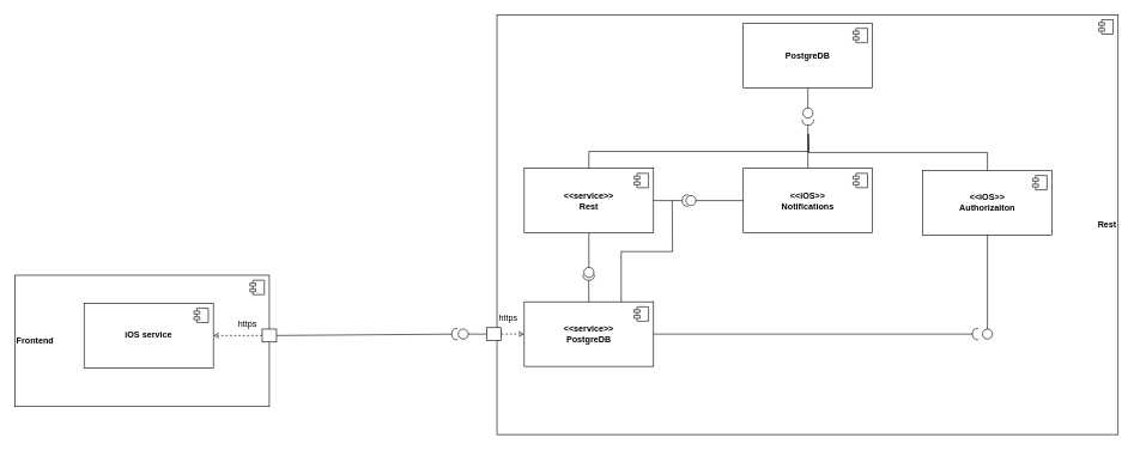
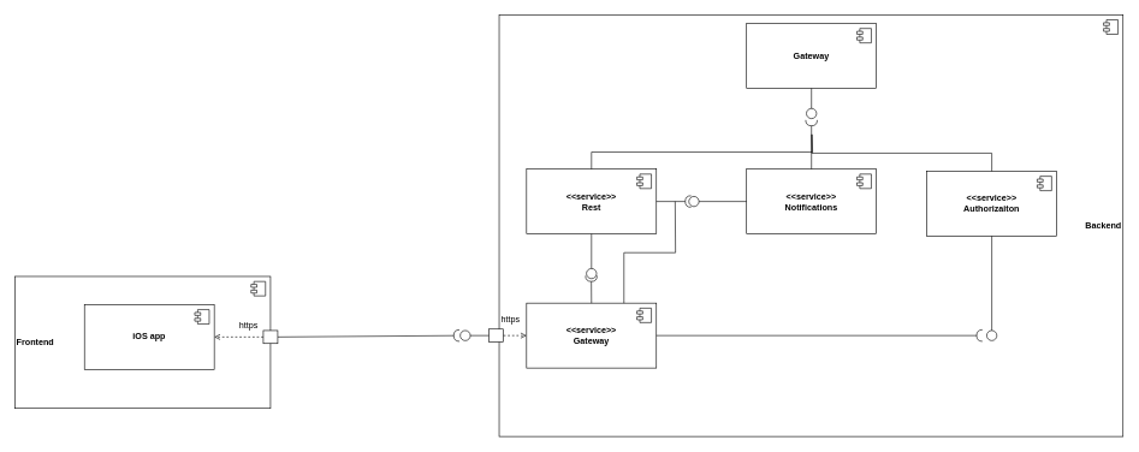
  <mxCell id="0" />
  <mxCell id="1" parent="0" />
- <mxCell id="2" value="&lt;div style=&quot;&quot;&gt;&lt;b style=&quot;text-align: center;&quot;&gt;Rest&lt;/b&gt;&lt;br&gt;&lt;/div&gt;" style="html=1;dropTarget=0;whiteSpace=wrap;align=right;" vertex="1" parent="1"><mxGeometry x="691" y="20" width="865" height="585" as="geometry" /></mxCell>
+ <mxCell id="2" value="&lt;div style=&quot;&quot;&gt;&lt;b style=&quot;text-align: center;&quot;&gt;Backend&lt;/b&gt;&lt;br&gt;&lt;/div&gt;" style="html=1;dropTarget=0;whiteSpace=wrap;align=right;" vertex="1" parent="1"><mxGeometry x="691" y="20" width="865" height="585" as="geometry" /></mxCell>
  <mxCell id="3" value="" style="shape=module;jettyWidth=8;jettyHeight=4;" vertex="1" parent="2"><mxGeometry x="1" width="20" height="20" relative="1" as="geometry"><mxPoint x="-27" y="7" as="offset" /></mxGeometry></mxCell>
  <mxCell id="4" value="&lt;div style=&quot;&quot;&gt;&lt;b style=&quot;background-color: initial;&quot;&gt;Frontend&lt;/b&gt;&lt;/div&gt;" style="html=1;dropTarget=0;whiteSpace=wrap;align=left;" vertex="1" parent="1"><mxGeometry x="20" y="383" width="354" height="183" as="geometry" /></mxCell>
  <mxCell id="5" value="" style="shape=module;jettyWidth=8;jettyHeight=4;" vertex="1" parent="4"><mxGeometry x="1" width="20" height="20" relative="1" as="geometry"><mxPoint x="-27" y="7" as="offset" /></mxGeometry></mxCell>
- <mxCell id="6" value="&lt;b&gt;iOS service&lt;/b&gt;" style="html=1;dropTarget=0;whiteSpace=wrap;" vertex="1" parent="1"><mxGeometry x="116" y="422" width="180" height="90" as="geometry" /></mxCell>
+ <mxCell id="6" value="&lt;b&gt;iOS app&lt;/b&gt;" style="html=1;dropTarget=0;whiteSpace=wrap;" vertex="1" parent="1"><mxGeometry x="116" y="422" width="180" height="90" as="geometry" /></mxCell>
  <mxCell id="7" value="" style="shape=module;jettyWidth=8;jettyHeight=4;" vertex="1" parent="6"><mxGeometry x="1" width="20" height="20" relative="1" as="geometry"><mxPoint x="-27" y="7" as="offset" /></mxGeometry></mxCell>
  <mxCell id="8" value="" style="endArrow=open;html=1;rounded=0;exitX=0;exitY=0.5;exitDx=0;exitDy=0;dashed=1;endFill=0;entryX=1;entryY=0.5;entryDx=0;entryDy=0;" edge="1" parent="1" source="25" target="6"><mxGeometry width="50" height="50" relative="1" as="geometry"><mxPoint x="-49" y="330" as="sourcePoint" /><mxPoint x="225" y="229" as="targetPoint" /></mxGeometry></mxCell>
- <mxCell id="9" value="&lt;div&gt;&lt;b&gt;&amp;lt;&amp;lt;service&amp;gt;&amp;gt;&lt;/b&gt;&lt;b&gt;&lt;br&gt;&lt;/b&gt;&lt;/div&gt;&lt;b&gt;PostgreDB&lt;/b&gt;" style="html=1;dropTarget=0;whiteSpace=wrap;" vertex="1" parent="1"><mxGeometry x="729" y="420" width="180" height="90" as="geometry" /></mxCell>
+ <mxCell id="9" value="&lt;div&gt;&lt;b&gt;&amp;lt;&amp;lt;service&amp;gt;&amp;gt;&lt;/b&gt;&lt;b&gt;&lt;br&gt;&lt;/b&gt;&lt;/div&gt;&lt;b&gt;Gateway&lt;/b&gt;" style="html=1;dropTarget=0;whiteSpace=wrap;" vertex="1" parent="1"><mxGeometry x="729" y="420" width="180" height="90" as="geometry" /></mxCell>
  <mxCell id="10" value="" style="shape=module;jettyWidth=8;jettyHeight=4;" vertex="1" parent="9"><mxGeometry x="1" width="20" height="20" relative="1" as="geometry"><mxPoint x="-27" y="7" as="offset" /></mxGeometry></mxCell>
  <mxCell id="11" value="" style="endArrow=halfCircle;html=1;rounded=0;endFill=0;exitX=1;exitY=0.5;exitDx=0;exitDy=0;" edge="1" parent="1" source="25"><mxGeometry width="50" height="50" relative="1" as="geometry"><mxPoint x="585" y="465" as="sourcePoint" /><mxPoint x="636" y="465" as="targetPoint" /></mxGeometry></mxCell>
  <mxCell id="12" value="" style="endArrow=circle;html=1;rounded=0;endFill=0;exitX=0;exitY=0.5;exitDx=0;exitDy=0;" edge="1" parent="1" source="13"><mxGeometry width="50" height="50" relative="1" as="geometry"><mxPoint x="668" y="459" as="sourcePoint" /><mxPoint x="636" y="465" as="targetPoint" /></mxGeometry></mxCell>
  <mxCell id="13" value="" style="fontStyle=0;labelPosition=right;verticalLabelPosition=middle;align=left;verticalAlign=middle;spacingLeft=2;html=1;" vertex="1" parent="1"><mxGeometry x="677" y="456" width="20" height="18" as="geometry" /></mxCell>
  <mxCell id="14" value="" style="endArrow=open;html=1;rounded=0;exitX=1;exitY=0.5;exitDx=0;exitDy=0;entryX=0;entryY=0.5;entryDx=0;entryDy=0;dashed=1;endFill=0;" edge="1" parent="1" source="13" target="9"><mxGeometry width="50" height="50" relative="1" as="geometry"><mxPoint x="695" y="510" as="sourcePoint" /><mxPoint x="727" y="510" as="targetPoint" /></mxGeometry></mxCell>
  <mxCell id="15" value="&lt;div&gt;&lt;b&gt;&amp;lt;&amp;lt;service&amp;gt;&amp;gt;&lt;/b&gt;&lt;/div&gt;&lt;b&gt;Rest&lt;/b&gt;" style="html=1;dropTarget=0;whiteSpace=wrap;" vertex="1" parent="1"><mxGeometry x="729" y="234" width="180" height="90" as="geometry" /></mxCell>
  <mxCell id="16" value="" style="shape=module;jettyWidth=8;jettyHeight=4;" vertex="1" parent="15"><mxGeometry x="1" width="20" height="20" relative="1" as="geometry"><mxPoint x="-27" y="7" as="offset" /></mxGeometry></mxCell>
  <mxCell id="17" value="" style="endArrow=circle;html=1;rounded=0;endFill=0;exitX=0.5;exitY=1;exitDx=0;exitDy=0;" edge="1" parent="1" source="15"><mxGeometry width="50" height="50" relative="1" as="geometry"><mxPoint x="818.74" y="358" as="sourcePoint" /><mxPoint x="819" y="387" as="targetPoint" /></mxGeometry></mxCell>
  <mxCell id="18" value="" style="endArrow=halfCircle;html=1;rounded=0;exitX=0.5;exitY=0;exitDx=0;exitDy=0;endFill=0;" edge="1" parent="1" source="9"><mxGeometry width="50" height="50" relative="1" as="geometry"><mxPoint x="818.74" y="427" as="sourcePoint" /><mxPoint x="818.74" y="382" as="targetPoint" /></mxGeometry></mxCell>
- <mxCell id="19" value="&lt;b&gt;&amp;lt;&amp;lt;iOS&amp;gt;&amp;gt;&lt;/b&gt;&lt;div&gt;&lt;b&gt;Notifications&lt;/b&gt;&lt;/div&gt;" style="html=1;dropTarget=0;whiteSpace=wrap;" vertex="1" parent="1"><mxGeometry x="1034" y="234" width="180" height="90" as="geometry" /></mxCell>
+ <mxCell id="19" value="&lt;b&gt;&amp;lt;&amp;lt;service&amp;gt;&amp;gt;&lt;/b&gt;&lt;div&gt;&lt;b&gt;Notifications&lt;/b&gt;&lt;/div&gt;" style="html=1;dropTarget=0;whiteSpace=wrap;" vertex="1" parent="1"><mxGeometry x="1034" y="234" width="180" height="90" as="geometry" /></mxCell>
  <mxCell id="20" value="" style="shape=module;jettyWidth=8;jettyHeight=4;" vertex="1" parent="19"><mxGeometry x="1" width="20" height="20" relative="1" as="geometry"><mxPoint x="-27" y="7" as="offset" /></mxGeometry></mxCell>
  <mxCell id="21" value="" style="endArrow=circle;html=1;rounded=0;exitX=0;exitY=0.5;exitDx=0;exitDy=0;endFill=0;" edge="1" parent="1" source="19"><mxGeometry width="50" height="50" relative="1" as="geometry"><mxPoint x="1052" y="724" as="sourcePoint" /><mxPoint x="953" y="279" as="targetPoint" /></mxGeometry></mxCell>
  <mxCell id="22" value="" style="endArrow=halfCircle;html=1;rounded=0;exitX=1;exitY=0.5;exitDx=0;exitDy=0;endFill=0;" edge="1" parent="1" source="15"><mxGeometry width="50" height="50" relative="1" as="geometry"><mxPoint x="909" y="389" as="sourcePoint" /><mxPoint x="957" y="279" as="targetPoint" /></mxGeometry></mxCell>
- <mxCell id="23" value="&lt;b&gt;&amp;lt;&amp;lt;iOS&amp;gt;&amp;gt;&lt;/b&gt;&lt;br&gt;&lt;div&gt;&lt;b&gt;Authorizaiton&lt;/b&gt;&lt;/div&gt;" style="html=1;dropTarget=0;whiteSpace=wrap;" vertex="1" parent="1"><mxGeometry x="1284" y="237" width="180" height="90" as="geometry" /></mxCell>
+ <mxCell id="23" value="&lt;b&gt;&amp;lt;&amp;lt;service&amp;gt;&amp;gt;&lt;/b&gt;&lt;br&gt;&lt;div&gt;&lt;b&gt;Authorizaiton&lt;/b&gt;&lt;/div&gt;" style="html=1;dropTarget=0;whiteSpace=wrap;" vertex="1" parent="1"><mxGeometry x="1284" y="237" width="180" height="90" as="geometry" /></mxCell>
  <mxCell id="24" value="" style="shape=module;jettyWidth=8;jettyHeight=4;" vertex="1" parent="23"><mxGeometry x="1" width="20" height="20" relative="1" as="geometry"><mxPoint x="-27" y="7" as="offset" /></mxGeometry></mxCell>
  <mxCell id="25" value="" style="fontStyle=0;labelPosition=right;verticalLabelPosition=middle;align=left;verticalAlign=middle;spacingLeft=2;html=1;" vertex="1" parent="1"><mxGeometry x="364" y="458" width="20" height="18" as="geometry" /></mxCell>
  <mxCell id="26" value="https" style="text;html=1;align=center;verticalAlign=middle;whiteSpace=wrap;rounded=0;" vertex="1" parent="1"><mxGeometry x="314" y="436" width="60" height="30" as="geometry" /></mxCell>
- <mxCell id="27" value="&lt;b&gt;PostgreDB&lt;/b&gt;" style="html=1;dropTarget=0;whiteSpace=wrap;" vertex="1" parent="1"><mxGeometry x="1034" y="32" width="180" height="90" as="geometry" /></mxCell>
+ <mxCell id="27" value="&lt;b&gt;Gateway&lt;/b&gt;" style="html=1;dropTarget=0;whiteSpace=wrap;" vertex="1" parent="1"><mxGeometry x="1034" y="32" width="180" height="90" as="geometry" /></mxCell>
  <mxCell id="28" value="" style="shape=module;jettyWidth=8;jettyHeight=4;" vertex="1" parent="27"><mxGeometry x="1" width="20" height="20" relative="1" as="geometry"><mxPoint x="-27" y="7" as="offset" /></mxGeometry></mxCell>
  <mxCell id="29" value="" style="endArrow=circle;html=1;rounded=0;endFill=0;exitX=0.5;exitY=1;exitDx=0;exitDy=0;" edge="1" parent="1" source="27"><mxGeometry width="50" height="50" relative="1" as="geometry"><mxPoint x="829" y="334" as="sourcePoint" /><mxPoint x="1124" y="165" as="targetPoint" /></mxGeometry></mxCell>
  <mxCell id="30" value="" style="endArrow=halfCircle;html=1;rounded=0;exitX=0.5;exitY=0;exitDx=0;exitDy=0;endFill=0;" edge="1" parent="1" source="19"><mxGeometry width="50" height="50" relative="1" as="geometry"><mxPoint x="829" y="430" as="sourcePoint" /><mxPoint x="1124" y="166" as="targetPoint" /></mxGeometry></mxCell>
  <mxCell id="31" value="" style="endArrow=none;html=1;rounded=0;exitX=0.5;exitY=0;exitDx=0;exitDy=0;edgeStyle=orthogonalEdgeStyle;" edge="1" parent="1" source="15"><mxGeometry width="50" height="50" relative="1" as="geometry"><mxPoint x="996" y="151" as="sourcePoint" /><mxPoint x="1125" y="186" as="targetPoint" /></mxGeometry></mxCell>
  <mxCell id="32" value="" style="endArrow=none;html=1;rounded=0;exitX=0.5;exitY=0;exitDx=0;exitDy=0;edgeStyle=orthogonalEdgeStyle;" edge="1" parent="1" source="23"><mxGeometry width="50" height="50" relative="1" as="geometry"><mxPoint x="996" y="151" as="sourcePoint" /><mxPoint x="1124" y="186" as="targetPoint" /></mxGeometry></mxCell>
  <mxCell id="33" value="" style="endArrow=none;html=1;rounded=0;exitX=0.75;exitY=0;exitDx=0;exitDy=0;edgeStyle=orthogonalEdgeStyle;" edge="1" parent="1" source="9"><mxGeometry width="50" height="50" relative="1" as="geometry"><mxPoint x="996" y="362" as="sourcePoint" /><mxPoint x="935" y="279" as="targetPoint" /></mxGeometry></mxCell>
  <mxCell id="34" value="" style="endArrow=halfCircle;html=1;rounded=0;exitX=1;exitY=0.5;exitDx=0;exitDy=0;endFill=0;" edge="1" parent="1" source="9"><mxGeometry width="50" height="50" relative="1" as="geometry"><mxPoint x="1011" y="464.47" as="sourcePoint" /><mxPoint x="1361" y="465" as="targetPoint" /></mxGeometry></mxCell>
  <mxCell id="35" value="" style="endArrow=circle;html=1;rounded=0;exitX=0.5;exitY=1;exitDx=0;exitDy=0;endFill=0;" edge="1" parent="1" source="23"><mxGeometry width="50" height="50" relative="1" as="geometry"><mxPoint x="1374" y="327" as="sourcePoint" /><mxPoint x="1374" y="473" as="targetPoint" /></mxGeometry></mxCell>
  <mxCell id="36" value="https" style="text;html=1;align=center;verticalAlign=middle;whiteSpace=wrap;rounded=0;" vertex="1" parent="1"><mxGeometry x="677" y="428" width="60" height="30" as="geometry" /></mxCell>
